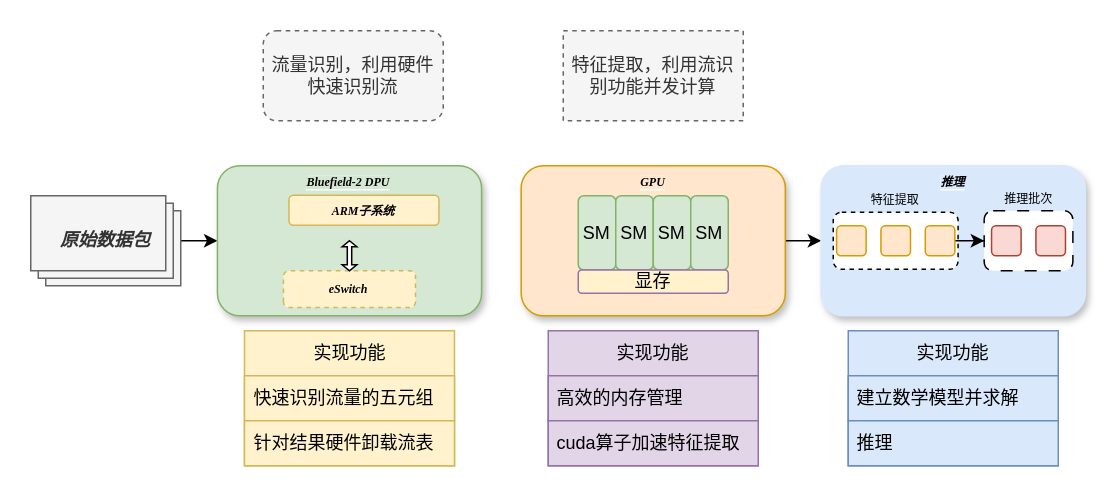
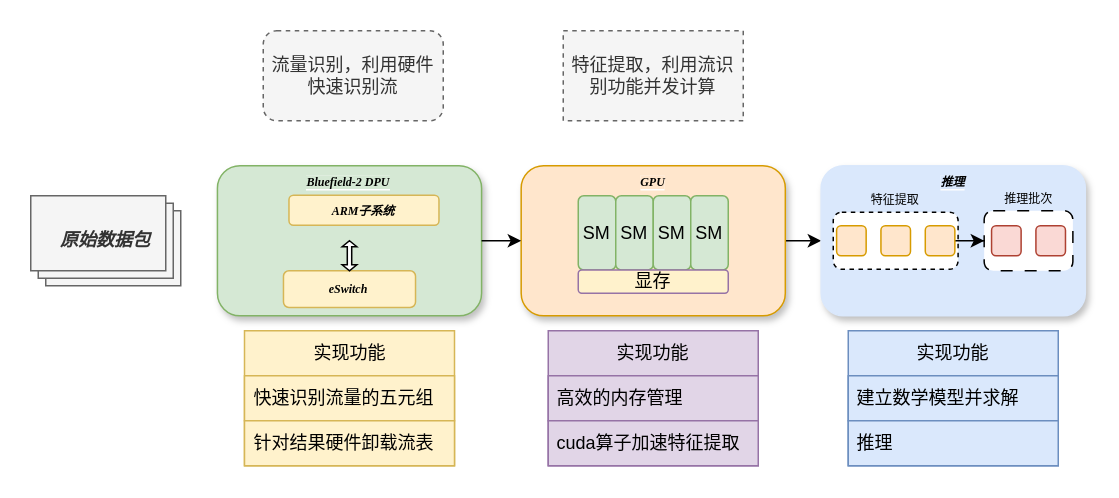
  <mxCell id="0" />
  <mxCell id="1" parent="0" />
  <mxCell id="2" value="流量识别，利用硬件快速识别流" style="rounded=1;whiteSpace=wrap;html=1;dashed=1;fillColor=#f5f5f5;fontColor=#333333;strokeColor=#666666;" vertex="1" parent="1"><mxGeometry x="175" y="20" width="120" height="60" as="geometry" /></mxCell>
- <mxCell id="3" style="edgeStyle=orthogonalEdgeStyle;rounded=0;orthogonalLoop=1;jettySize=auto;html=1;entryX=0;entryY=0.5;entryDx=0;entryDy=0;" edge="1" parent="1" source="4" target="7"><mxGeometry relative="1" as="geometry" /></mxCell>
  <mxCell id="4" value="原始数据包" style="verticalLabelPosition=middle;verticalAlign=middle;html=1;shape=mxgraph.basic.layered_rect;dx=10;outlineConnect=0;whiteSpace=wrap;horizontal=1;fontStyle=3;labelPosition=center;align=center;fontFamily=Times New Roman;fillColor=#f5f5f5;fontColor=#333333;strokeColor=#666666;" vertex="1" parent="1"><mxGeometry x="20" y="130" width="100" height="60" as="geometry" /></mxCell>
  <mxCell id="5" value="特征提取，利用流识别功能并发计算" style="whiteSpace=wrap;html=1;dashed=1;fillColor=#f5f5f5;fontColor=#333333;strokeColor=#666666;rounded=0;" vertex="1" parent="1"><mxGeometry x="375" y="20" width="120" height="60" as="geometry" /></mxCell>
  <mxCell id="6" value="" style="group" vertex="1" connectable="0" parent="1"><mxGeometry x="120" y="110" width="225" height="200" as="geometry" /></mxCell>
  <mxCell id="7" value="&lt;span style=&quot;background-color: rgb(213, 232, 212); font-size: 8px;&quot;&gt;Bluefield-2 DPU&lt;/span&gt;" style="rounded=1;whiteSpace=wrap;html=1;fontStyle=3;fontFamily=Times New Roman;labelBackgroundColor=default;labelBorderColor=none;verticalAlign=top;fillColor=#d5e8d4;strokeColor=#82b366;shadow=1;fontSize=8;container=0;" vertex="1" parent="6"><mxGeometry x="24.457" width="176.087" height="100" as="geometry" /></mxCell>
- <mxCell id="8" value="&lt;font style=&quot;font-size: 8px;&quot;&gt;&lt;span style=&quot;font-size: 8px;&quot;&gt;&lt;span style=&quot;font-size: 8px;&quot;&gt;eSwitch&lt;br style=&quot;font-size: 8px;&quot;&gt;&lt;/span&gt;&lt;/span&gt;&lt;/font&gt;" style="rounded=1;html=1;fillColor=#fff2cc;strokeColor=#d6b656;direction=north;fontStyle=3;verticalAlign=middle;horizontal=1;whiteSpace=wrap;fontSize=8;fontFamily=Times New Roman;dashed=1;" vertex="1" parent="6"><mxGeometry x="68.478" y="70" width="88.043" height="24.5" as="geometry" /></mxCell>
+ <mxCell id="8" value="&lt;font style=&quot;font-size: 8px;&quot;&gt;&lt;span style=&quot;font-size: 8px;&quot;&gt;&lt;span style=&quot;font-size: 8px;&quot;&gt;eSwitch&lt;br style=&quot;font-size: 8px;&quot;&gt;&lt;/span&gt;&lt;/span&gt;&lt;/font&gt;" style="rounded=1;html=1;fillColor=#fff2cc;strokeColor=#d6b656;direction=north;fontStyle=3;verticalAlign=middle;horizontal=1;whiteSpace=wrap;fontSize=8;fontFamily=Times New Roman;" vertex="1" parent="6"><mxGeometry x="68.478" y="70" width="88.043" height="24.5" as="geometry" /></mxCell>
  <mxCell id="9" value="&lt;font style=&quot;font-size: 8px;&quot;&gt;&lt;span style=&quot;font-size: 8px;&quot;&gt;&lt;span style=&quot;font-size: 8px;&quot;&gt;ARM子系统&lt;br style=&quot;font-size: 8px;&quot;&gt;&lt;/span&gt;&lt;/span&gt;&lt;/font&gt;" style="rounded=1;html=1;fillColor=#fff2cc;strokeColor=#d6b656;direction=north;fontStyle=3;verticalAlign=middle;horizontal=1;whiteSpace=wrap;fontSize=8;fontFamily=Times New Roman;container=0;" vertex="1" parent="6"><mxGeometry x="72.147" y="19.66" width="100" height="20" as="geometry" /></mxCell>
  <mxCell id="10" value="" style="shape=doubleArrow;direction=south;whiteSpace=wrap;html=1;fontFamily=Times New Roman;fontStyle=3" vertex="1" parent="6"><mxGeometry x="107.609" y="50" width="9.783" height="20" as="geometry" /></mxCell>
  <mxCell id="11" value="实现功能" style="swimlane;fontStyle=0;childLayout=stackLayout;horizontal=1;startSize=30;horizontalStack=0;resizeParent=1;resizeParentMax=0;resizeLast=0;collapsible=1;marginBottom=0;whiteSpace=wrap;html=1;fillColor=#fff2cc;strokeColor=#d6b656;container=0;" vertex="1" parent="6"><mxGeometry x="42.5" y="110" width="140" height="90" as="geometry" /></mxCell>
  <mxCell id="12" value="快速识别流量的五元组" style="text;strokeColor=#d6b656;fillColor=#fff2cc;align=left;verticalAlign=middle;spacingLeft=4;spacingRight=4;overflow=hidden;points=[[0,0.5],[1,0.5]];portConstraint=eastwest;rotatable=0;whiteSpace=wrap;html=1;container=0;" vertex="1" parent="11"><mxGeometry y="30" width="140" height="30" as="geometry" /></mxCell>
  <mxCell id="13" value="针对结果硬件卸载流表" style="text;strokeColor=#d6b656;fillColor=#fff2cc;align=left;verticalAlign=middle;spacingLeft=4;spacingRight=4;overflow=hidden;points=[[0,0.5],[1,0.5]];portConstraint=eastwest;rotatable=0;whiteSpace=wrap;html=1;container=0;" vertex="1" parent="11"><mxGeometry y="60" width="140" height="30" as="geometry" /></mxCell>
  <mxCell id="14" value="" style="edgeStyle=orthogonalEdgeStyle;rounded=0;orthogonalLoop=1;jettySize=auto;html=1;" edge="1" parent="1" source="15" target="17"><mxGeometry relative="1" as="geometry" /></mxCell>
  <mxCell id="15" value="&lt;span style=&quot;background-color: rgb(255, 230, 204);&quot;&gt;GPU&lt;/span&gt;" style="rounded=1;whiteSpace=wrap;html=1;fontStyle=3;fontFamily=Times New Roman;labelBackgroundColor=default;labelBorderColor=none;verticalAlign=top;fillColor=#ffe6cc;strokeColor=#d79b00;shadow=1;fontSize=8;container=0;" vertex="1" parent="1"><mxGeometry x="346.953" y="110" width="176.087" height="100" as="geometry" /></mxCell>
+ <mxCell id="16" value="" style="edgeStyle=orthogonalEdgeStyle;rounded=0;orthogonalLoop=1;jettySize=auto;html=1;" edge="1" parent="1" source="7" target="15"><mxGeometry relative="1" as="geometry" /></mxCell>
  <mxCell id="17" value="&lt;span style=&quot;background-color: rgb(218, 232, 252);&quot;&gt;推理&lt;/span&gt;" style="rounded=1;whiteSpace=wrap;html=1;fontStyle=3;fontFamily=Times New Roman;labelBackgroundColor=default;labelBorderColor=none;verticalAlign=top;fillColor=#DAE8FC;strokeColor=#DAE8FC;shadow=1;fontSize=8;container=0;" vertex="1" parent="1"><mxGeometry x="546.96" y="110" width="176.087" height="100" as="geometry" /></mxCell>
  <mxCell id="18" value="实现功能" style="swimlane;fontStyle=0;childLayout=stackLayout;horizontal=1;startSize=30;horizontalStack=0;resizeParent=1;resizeParentMax=0;resizeLast=0;collapsible=1;marginBottom=0;whiteSpace=wrap;html=1;fillColor=#dae8fc;strokeColor=#6c8ebf;" vertex="1" parent="1"><mxGeometry x="565" y="220" width="140" height="90" as="geometry" /></mxCell>
  <mxCell id="19" value="建立数学模型并求解" style="text;strokeColor=#6c8ebf;fillColor=#dae8fc;align=left;verticalAlign=middle;spacingLeft=4;spacingRight=4;overflow=hidden;points=[[0,0.5],[1,0.5]];portConstraint=eastwest;rotatable=0;whiteSpace=wrap;html=1;" vertex="1" parent="18"><mxGeometry y="30" width="140" height="30" as="geometry" /></mxCell>
  <mxCell id="20" value="推理" style="text;strokeColor=#6c8ebf;fillColor=#dae8fc;align=left;verticalAlign=middle;spacingLeft=4;spacingRight=4;overflow=hidden;points=[[0,0.5],[1,0.5]];portConstraint=eastwest;rotatable=0;whiteSpace=wrap;html=1;" vertex="1" parent="18"><mxGeometry y="60" width="140" height="30" as="geometry" /></mxCell>
  <mxCell id="21" value="实现功能" style="swimlane;fontStyle=0;childLayout=stackLayout;horizontal=1;startSize=30;horizontalStack=0;resizeParent=1;resizeParentMax=0;resizeLast=0;collapsible=1;marginBottom=0;whiteSpace=wrap;html=1;fillColor=#e1d5e7;strokeColor=#9673a6;" vertex="1" parent="1"><mxGeometry x="365" y="220" width="140" height="90" as="geometry" /></mxCell>
  <mxCell id="22" value="高效的内存管理" style="text;strokeColor=#9673a6;fillColor=#e1d5e7;align=left;verticalAlign=middle;spacingLeft=4;spacingRight=4;overflow=hidden;points=[[0,0.5],[1,0.5]];portConstraint=eastwest;rotatable=0;whiteSpace=wrap;html=1;" vertex="1" parent="21"><mxGeometry y="30" width="140" height="30" as="geometry" /></mxCell>
  <mxCell id="23" value="cuda算子加速特征提取" style="text;strokeColor=#9673a6;fillColor=#e1d5e7;align=left;verticalAlign=middle;spacingLeft=4;spacingRight=4;overflow=hidden;points=[[0,0.5],[1,0.5]];portConstraint=eastwest;rotatable=0;whiteSpace=wrap;html=1;" vertex="1" parent="21"><mxGeometry y="60" width="140" height="30" as="geometry" /></mxCell>
  <mxCell id="24" value="" style="group" vertex="1" connectable="0" parent="1"><mxGeometry x="385" y="130" width="100" height="65" as="geometry" /></mxCell>
  <mxCell id="25" value="SM" style="rounded=1;whiteSpace=wrap;html=1;fillColor=#d5e8d4;strokeColor=#82b366;container=0;" vertex="1" parent="24"><mxGeometry width="25" height="49.524" as="geometry" /></mxCell>
  <mxCell id="26" value="SM" style="rounded=1;whiteSpace=wrap;html=1;fillColor=#d5e8d4;strokeColor=#82b366;container=0;" vertex="1" parent="24"><mxGeometry x="25" width="25" height="49.524" as="geometry" /></mxCell>
  <mxCell id="27" value="SM" style="rounded=1;whiteSpace=wrap;html=1;fillColor=#d5e8d4;strokeColor=#82b366;container=0;" vertex="1" parent="24"><mxGeometry x="50" width="25" height="49.524" as="geometry" /></mxCell>
  <mxCell id="28" value="SM" style="rounded=1;whiteSpace=wrap;html=1;fillColor=#d5e8d4;strokeColor=#82b366;container=0;" vertex="1" parent="24"><mxGeometry x="75" width="25" height="49.524" as="geometry" /></mxCell>
  <mxCell id="29" value="显存" style="rounded=1;whiteSpace=wrap;html=1;fillColor=#fff2cc;strokeColor=#9673a6;container=0;" vertex="1" parent="24"><mxGeometry y="49.524" width="100" height="15.476" as="geometry" /></mxCell>
  <mxCell id="30" value="" style="group;fontSize=8;" vertex="1" connectable="0" parent="1"><mxGeometry x="555" y="140" width="159.75" height="40" as="geometry" /></mxCell>
  <mxCell id="31" value="&lt;font style=&quot;font-size: 8px;&quot;&gt;特征提取&lt;/font&gt;" style="rounded=1;whiteSpace=wrap;html=1;verticalAlign=bottom;labelPosition=center;verticalLabelPosition=top;align=center;dashed=1;container=0;" vertex="1" parent="30"><mxGeometry y="0.952" width="83.229" height="38.095" as="geometry" /></mxCell>
  <mxCell id="32" value="&lt;font style=&quot;font-size: 8px;&quot; face=&quot;Times New Roman&quot;&gt;推理批次&lt;/font&gt;" style="rounded=1;whiteSpace=wrap;html=1;gradientColor=none;dashed=1;dashPattern=8 8;labelPosition=center;verticalLabelPosition=top;align=center;verticalAlign=bottom;container=0;" vertex="1" parent="30"><mxGeometry x="100.614" width="59.136" height="40" as="geometry" /></mxCell>
  <mxCell id="33" value="" style="rounded=1;whiteSpace=wrap;html=1;fillColor=#fad9d5;strokeColor=#ae4132;container=0;" vertex="1" parent="30"><mxGeometry x="105.542" y="10" width="19.712" height="20" as="geometry" /></mxCell>
  <mxCell id="34" value="" style="rounded=1;whiteSpace=wrap;html=1;fillColor=#fad9d5;strokeColor=#ae4132;container=0;" vertex="1" parent="30"><mxGeometry x="135.11" y="10" width="19.712" height="20" as="geometry" /></mxCell>
  <mxCell id="35" value="" style="rounded=1;whiteSpace=wrap;html=1;fillColor=#ffe6cc;strokeColor=#d79b00;container=0;" vertex="1" parent="30"><mxGeometry x="2.226" y="10" width="19.712" height="20" as="geometry" /></mxCell>
  <mxCell id="36" value="" style="rounded=1;whiteSpace=wrap;html=1;fillColor=#ffe6cc;strokeColor=#d79b00;container=0;" vertex="1" parent="30"><mxGeometry x="31.795" y="10" width="19.712" height="20" as="geometry" /></mxCell>
  <mxCell id="37" value="" style="edgeStyle=orthogonalEdgeStyle;rounded=0;orthogonalLoop=1;jettySize=auto;html=1;entryX=0;entryY=0.5;entryDx=0;entryDy=0;" edge="1" parent="30" source="38" target="32"><mxGeometry relative="1" as="geometry"><mxPoint x="162.032" y="20" as="targetPoint" /></mxGeometry></mxCell>
  <mxCell id="38" value="" style="rounded=1;whiteSpace=wrap;html=1;fillColor=#ffe6cc;strokeColor=#d79b00;container=0;" vertex="1" parent="30"><mxGeometry x="61.363" y="10" width="19.712" height="20" as="geometry" /></mxCell>
